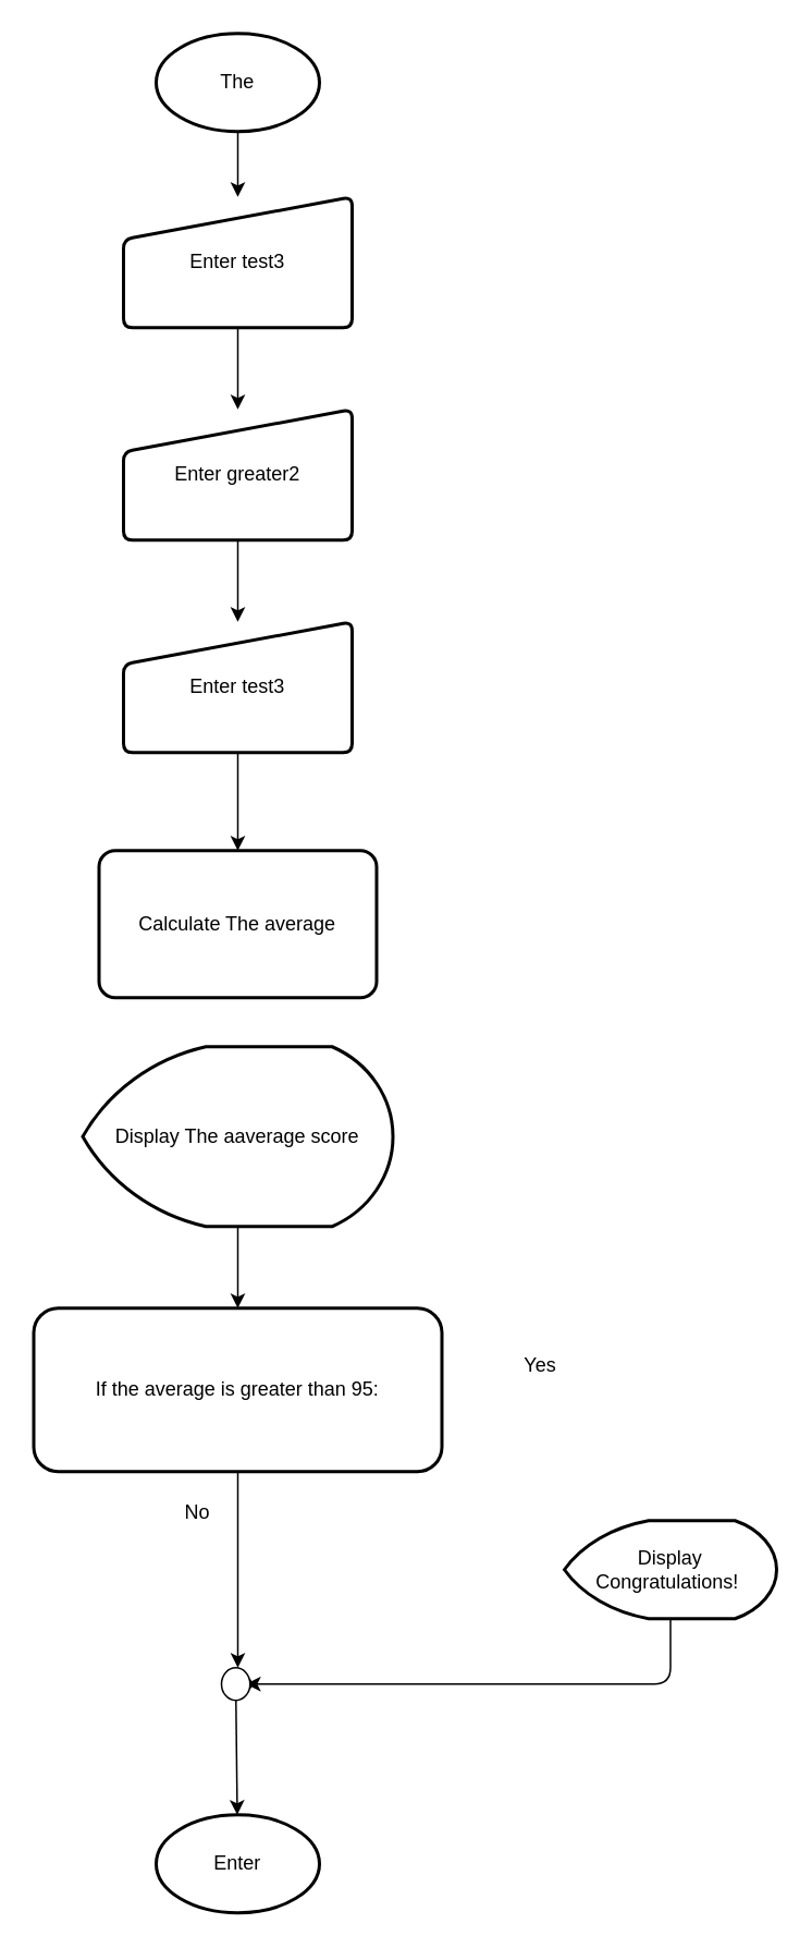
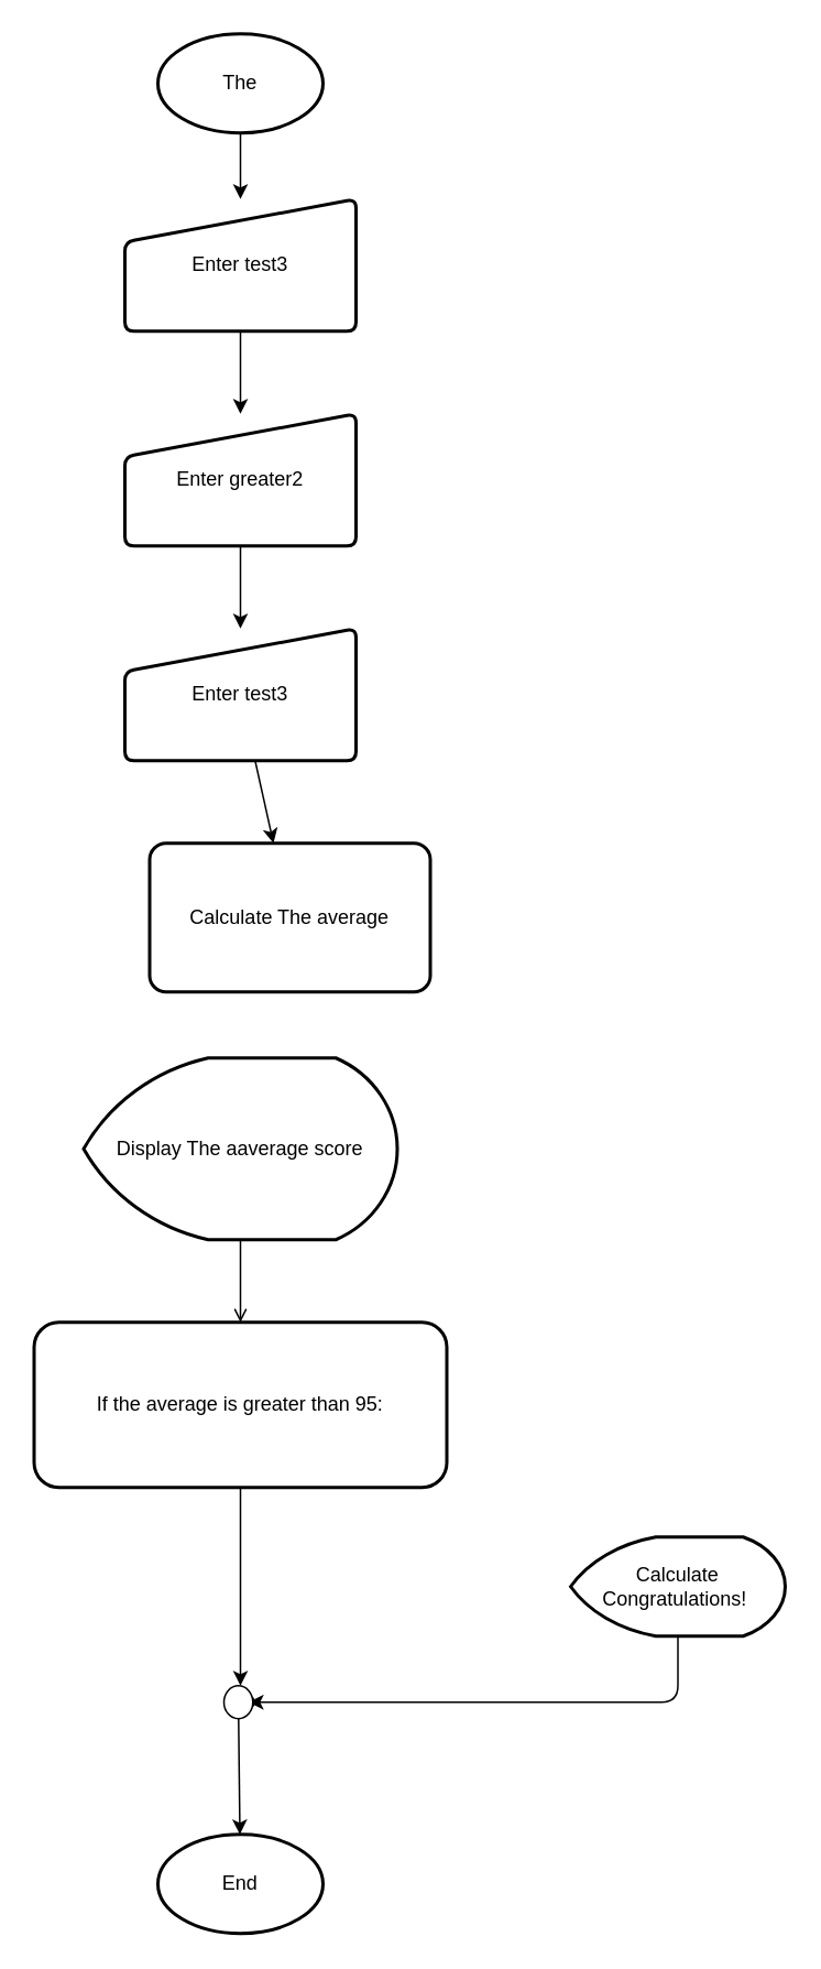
  <mxCell id="0" />
  <mxCell id="1" parent="0" />
  <mxCell id="2" value="" style="edgeStyle=none;html=1;" edge="1" parent="1" source="3" target="5"><mxGeometry relative="1" as="geometry" /></mxCell>
  <mxCell id="3" value="The" style="strokeWidth=2;html=1;shape=mxgraph.flowchart.start_1;whiteSpace=wrap;" vertex="1" parent="1"><mxGeometry x="95" y="20" width="100" height="60" as="geometry" /></mxCell>
  <mxCell id="4" value="" style="edgeStyle=none;html=1;" edge="1" parent="1" source="5" target="7"><mxGeometry relative="1" as="geometry" /></mxCell>
  <mxCell id="5" value="Enter test3" style="html=1;strokeWidth=2;shape=manualInput;whiteSpace=wrap;rounded=1;size=26;arcSize=11;" vertex="1" parent="1"><mxGeometry x="75" y="120" width="140" height="80" as="geometry" /></mxCell>
  <mxCell id="6" value="" style="edgeStyle=none;html=1;" edge="1" parent="1" source="7" target="9"><mxGeometry relative="1" as="geometry" /></mxCell>
  <mxCell id="7" value="Enter greater2" style="html=1;strokeWidth=2;shape=manualInput;whiteSpace=wrap;rounded=1;size=26;arcSize=11;" vertex="1" parent="1"><mxGeometry x="75" y="250" width="140" height="80" as="geometry" /></mxCell>
  <mxCell id="8" value="" style="edgeStyle=none;html=1;" edge="1" parent="1" source="9" target="10"><mxGeometry relative="1" as="geometry" /></mxCell>
  <mxCell id="9" value="Enter test3" style="html=1;strokeWidth=2;shape=manualInput;whiteSpace=wrap;rounded=1;size=26;arcSize=11;" vertex="1" parent="1"><mxGeometry x="75" y="380" width="140" height="80" as="geometry" /></mxCell>
- <mxCell id="10" value="Calculate The average" style="rounded=1;whiteSpace=wrap;html=1;strokeWidth=2;arcSize=11;" vertex="1" parent="1"><mxGeometry x="60" y="520" width="170" height="90" as="geometry" /></mxCell>
- <mxCell id="11" value="" style="edgeStyle=none;html=1;" edge="1" parent="1" source="12" target="14"><mxGeometry relative="1" as="geometry" /></mxCell>
+ <mxCell id="10" value="Calculate The average" style="rounded=1;whiteSpace=wrap;html=1;strokeWidth=2;arcSize=11;" vertex="1" parent="1"><mxGeometry x="90" y="510" width="170" height="90" as="geometry" /></mxCell>
+ <mxCell id="11" value="" style="edgeStyle=none;html=1;endArrow=open;" edge="1" parent="1" source="12" target="14"><mxGeometry relative="1" as="geometry" /></mxCell>
  <mxCell id="12" value="Display The aaverage score" style="strokeWidth=2;html=1;shape=mxgraph.flowchart.display;whiteSpace=wrap;" vertex="1" parent="1"><mxGeometry x="50" y="640" width="190" height="110" as="geometry" /></mxCell>
  <mxCell id="13" value="" style="edgeStyle=none;html=1;" edge="1" parent="1" source="14"><mxGeometry relative="1" as="geometry"><mxPoint x="145" y="1020" as="targetPoint" /></mxGeometry></mxCell>
  <mxCell id="14" value="If the average is greater than 95:" style="whiteSpace=wrap;html=1;strokeWidth=2;rounded=1;" vertex="1" parent="1"><mxGeometry x="20" y="800" width="250" height="100" as="geometry" /></mxCell>
- <mxCell id="15" value="Yes" style="text;html=1;align=center;verticalAlign=middle;resizable=0;points=[];autosize=1;strokeColor=none;fillColor=none;" vertex="1" parent="1"><mxGeometry x="310" y="820" width="40" height="30" as="geometry" /></mxCell>
- <mxCell id="16" value="No" style="text;html=1;align=center;verticalAlign=middle;resizable=0;points=[];autosize=1;strokeColor=none;fillColor=none;" vertex="1" parent="1"><mxGeometry x="100" y="910" width="40" height="30" as="geometry" /></mxCell>
- <mxCell id="17" value="Enter" style="strokeWidth=2;html=1;shape=mxgraph.flowchart.start_1;whiteSpace=wrap;" vertex="1" parent="1"><mxGeometry x="95" y="1110" width="100" height="60" as="geometry" /></mxCell>
+ <mxCell id="17" value="End" style="strokeWidth=2;html=1;shape=mxgraph.flowchart.start_1;whiteSpace=wrap;" vertex="1" parent="1"><mxGeometry x="95" y="1110" width="100" height="60" as="geometry" /></mxCell>
  <mxCell id="18" value="" style="edgeStyle=none;html=1;" edge="1" parent="1" source="19" target="20"><mxGeometry relative="1" as="geometry"><Array as="points"><mxPoint x="410" y="1030" /></Array></mxGeometry></mxCell>
- <mxCell id="19" value="Display Congratulations!&amp;nbsp;" style="strokeWidth=2;html=1;shape=mxgraph.flowchart.display;whiteSpace=wrap;" vertex="1" parent="1"><mxGeometry x="345" y="930" width="130" height="60" as="geometry" /></mxCell>
+ <mxCell id="19" value="Calculate Congratulations!&amp;nbsp;" style="strokeWidth=2;html=1;shape=mxgraph.flowchart.display;whiteSpace=wrap;" vertex="1" parent="1"><mxGeometry x="345" y="930" width="130" height="60" as="geometry" /></mxCell>
  <mxCell id="20" value="" style="shape=waypoint;sketch=0;size=6;pointerEvents=1;points=[];fillColor=default;resizable=0;rotatable=0;perimeter=centerPerimeter;snapToPoint=1;strokeWidth=2;" vertex="1" parent="1"><mxGeometry x="140" y="1020" width="20" height="20" as="geometry" /></mxCell>
  <mxCell id="21" value="" style="edgeStyle=none;html=1;" edge="1" parent="1" source="22" target="17"><mxGeometry relative="1" as="geometry" /></mxCell>
  <mxCell id="22" value="" style="verticalLabelPosition=bottom;verticalAlign=top;html=1;shape=mxgraph.flowchart.on-page_reference;" vertex="1" parent="1"><mxGeometry x="135" y="1020" width="17.5" height="20" as="geometry" /></mxCell>
